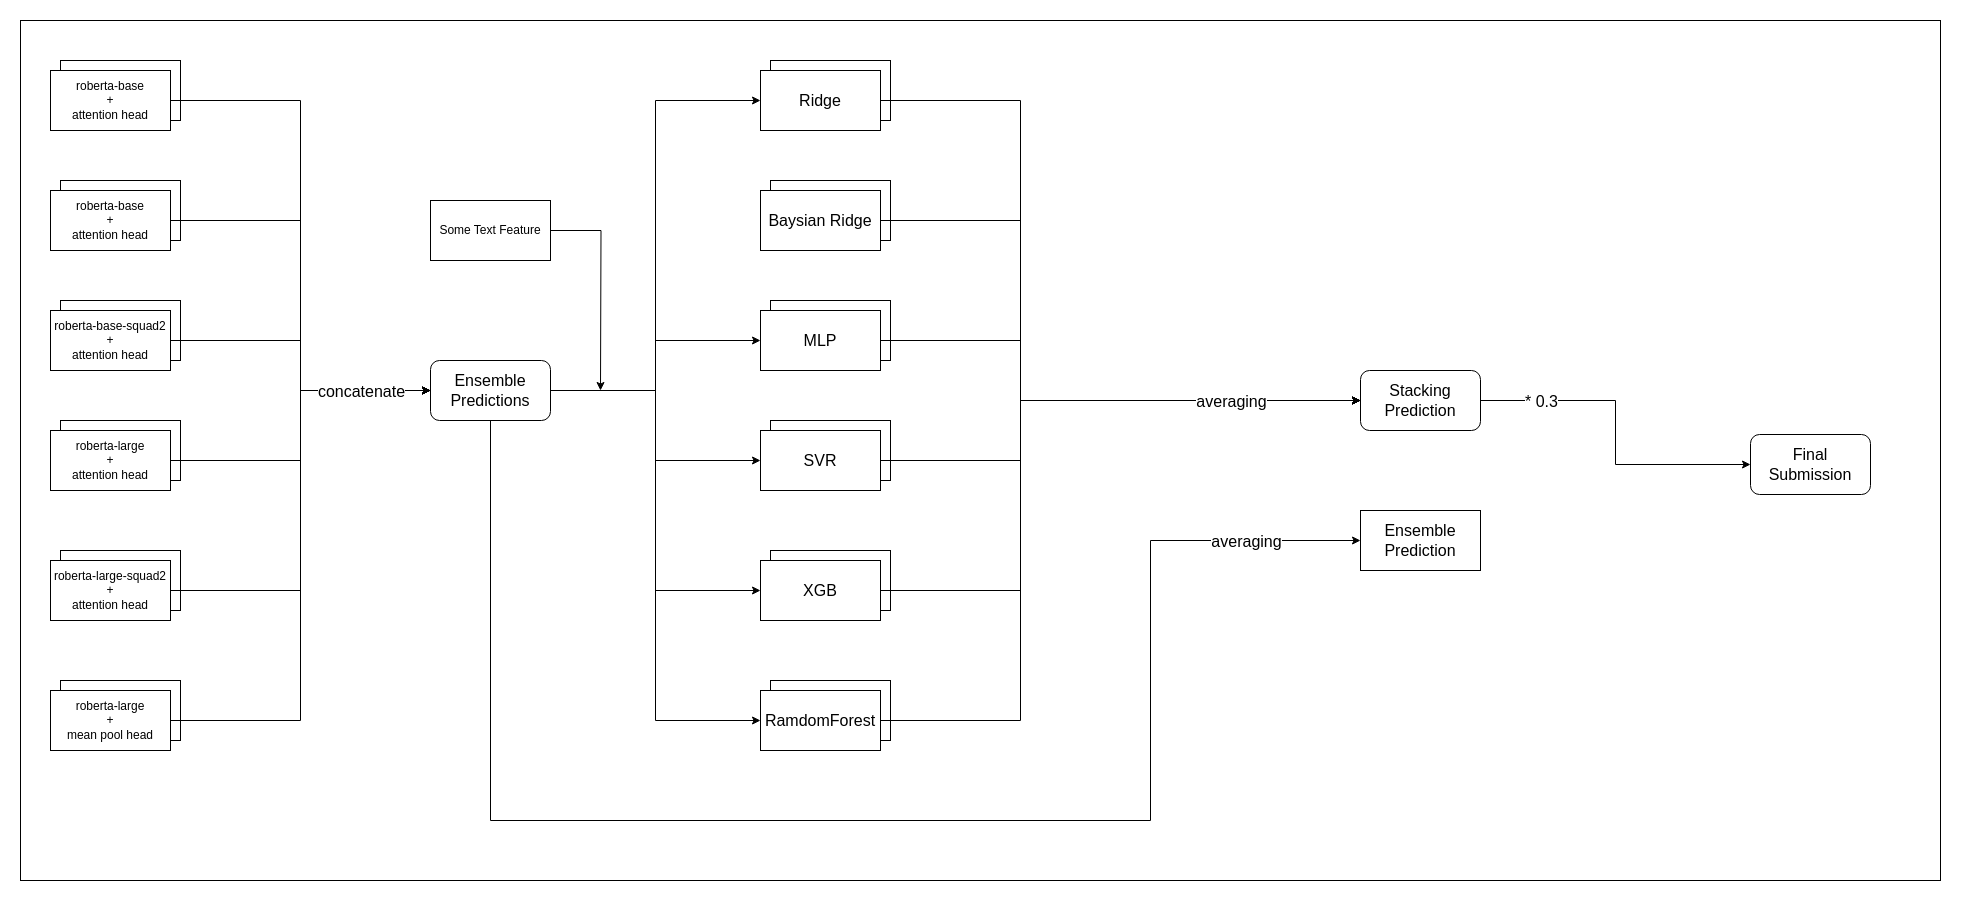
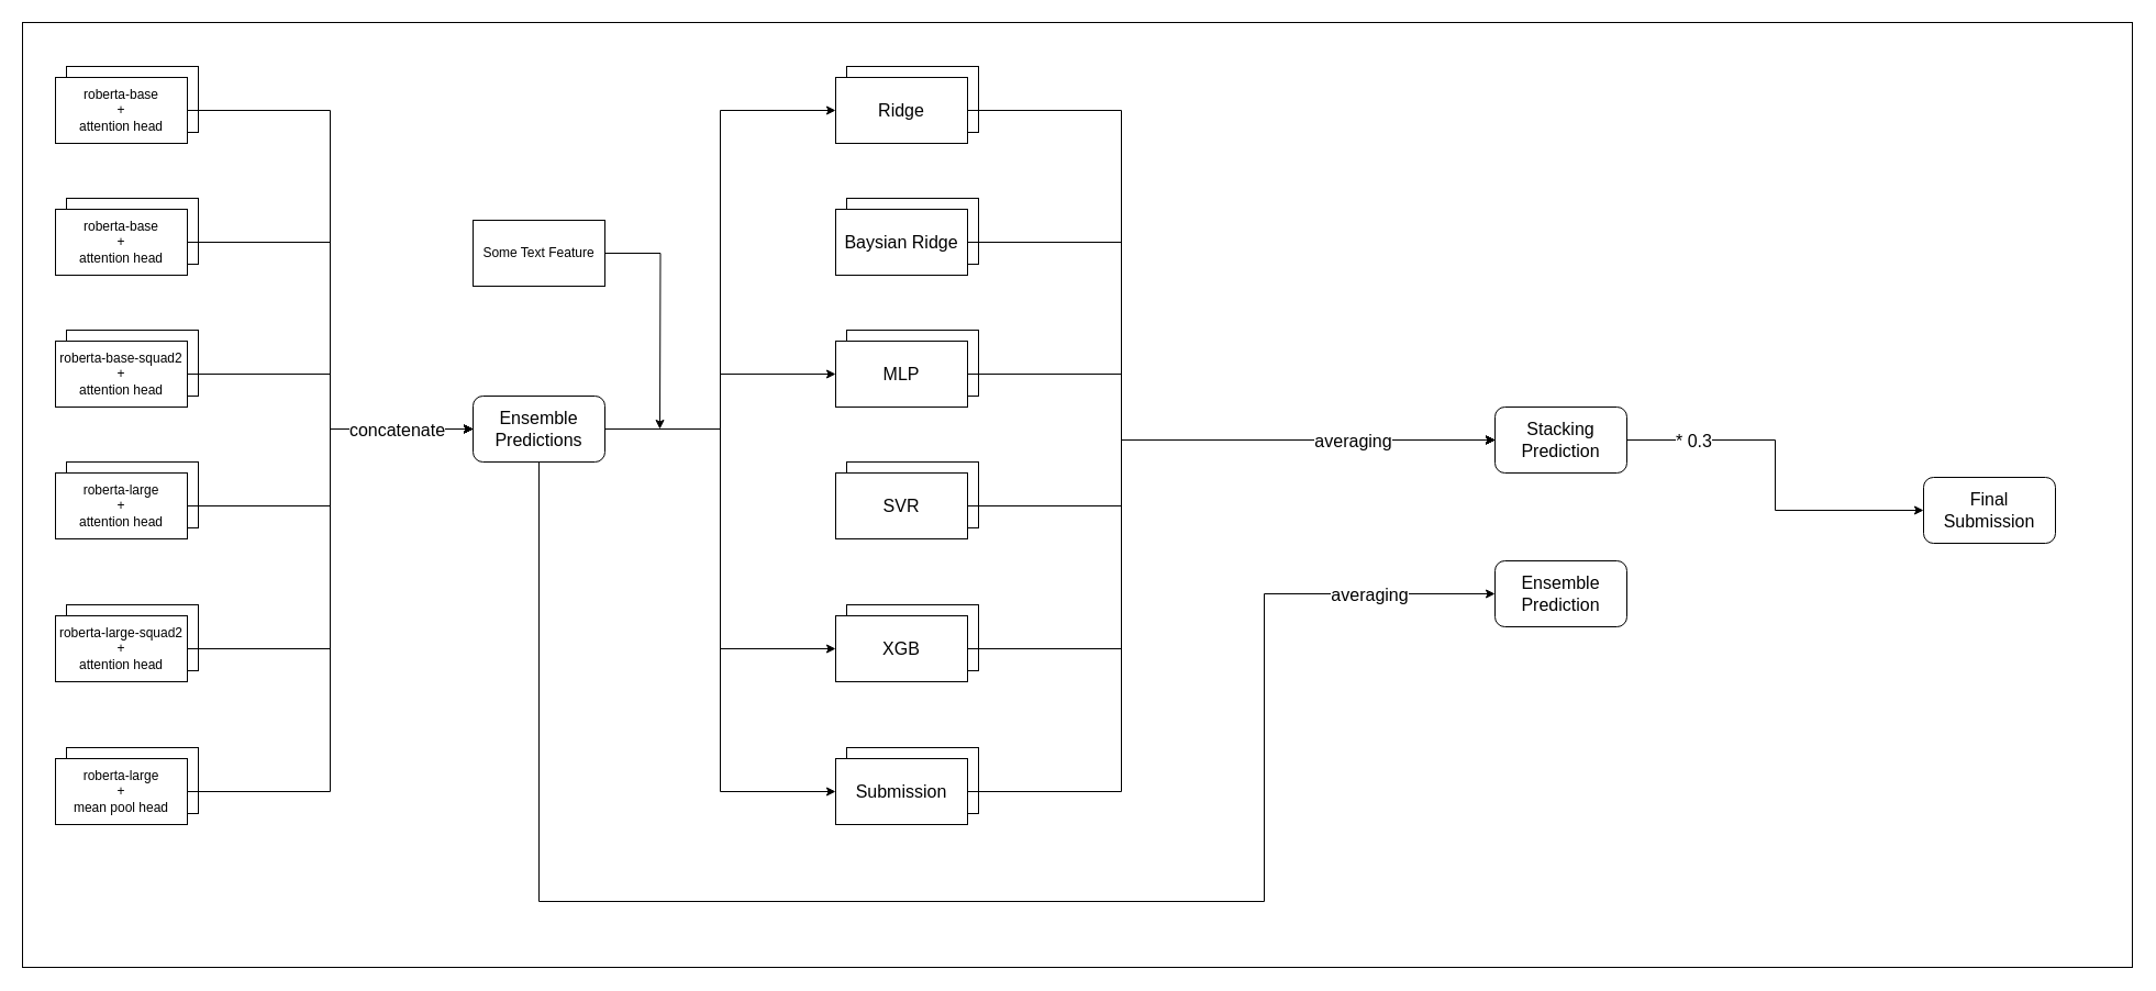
  <mxCell id="0" />
  <mxCell id="1" parent="0" />
  <mxCell id="2" value="" style="rounded=0;whiteSpace=wrap;html=1;fontSize=16;" parent="1" vertex="1"><mxGeometry x="20" width="1920" height="860" as="geometry" y="20" /></mxCell>
  <mxCell id="3" value="" style="rounded=0;whiteSpace=wrap;html=1;" parent="1" vertex="1"><mxGeometry x="60" y="60" width="120" height="60" as="geometry" /></mxCell>
  <mxCell id="4" value="" style="rounded=0;whiteSpace=wrap;html=1;" parent="1" vertex="1"><mxGeometry x="60" y="180" width="120" height="60" as="geometry" /></mxCell>
  <mxCell id="5" style="edgeStyle=orthogonalEdgeStyle;rounded=0;orthogonalLoop=1;jettySize=auto;html=1;entryX=0;entryY=0.5;entryDx=0;entryDy=0;" parent="1" source="6" target="29" edge="1"><mxGeometry relative="1" as="geometry" /></mxCell>
  <mxCell id="6" value="roberta-base&lt;br&gt;+&lt;br&gt;attention head" style="rounded=0;whiteSpace=wrap;html=1;" parent="1" vertex="1"><mxGeometry x="50" y="70" width="120" height="60" as="geometry" /></mxCell>
  <mxCell id="7" style="edgeStyle=orthogonalEdgeStyle;rounded=0;orthogonalLoop=1;jettySize=auto;html=1;entryX=0;entryY=0.5;entryDx=0;entryDy=0;" parent="1" source="8" target="29" edge="1"><mxGeometry relative="1" as="geometry" /></mxCell>
  <mxCell id="8" value="roberta-base&lt;br&gt;+&lt;br&gt;attention head" style="rounded=0;whiteSpace=wrap;html=1;" parent="1" vertex="1"><mxGeometry x="50" y="190" width="120" height="60" as="geometry" /></mxCell>
  <mxCell id="9" value="" style="rounded=0;whiteSpace=wrap;html=1;" parent="1" vertex="1"><mxGeometry x="60" y="300" width="120" height="60" as="geometry" /></mxCell>
  <mxCell id="10" style="edgeStyle=orthogonalEdgeStyle;rounded=0;orthogonalLoop=1;jettySize=auto;html=1;entryX=0;entryY=0.5;entryDx=0;entryDy=0;" parent="1" source="11" target="29" edge="1"><mxGeometry relative="1" as="geometry" /></mxCell>
  <mxCell id="11" value="roberta-base-squad2&lt;br&gt;+&lt;br&gt;attention head" style="rounded=0;whiteSpace=wrap;html=1;" parent="1" vertex="1"><mxGeometry x="50" y="310" width="120" height="60" as="geometry" /></mxCell>
  <mxCell id="12" value="" style="rounded=0;whiteSpace=wrap;html=1;" parent="1" vertex="1"><mxGeometry x="60" y="420" width="120" height="60" as="geometry" /></mxCell>
  <mxCell id="13" style="edgeStyle=orthogonalEdgeStyle;rounded=0;orthogonalLoop=1;jettySize=auto;html=1;entryX=0;entryY=0.5;entryDx=0;entryDy=0;" parent="1" source="14" target="29" edge="1"><mxGeometry relative="1" as="geometry" /></mxCell>
  <mxCell id="14" value="roberta-large&lt;br&gt;+&lt;br&gt;attention head" style="rounded=0;whiteSpace=wrap;html=1;" parent="1" vertex="1"><mxGeometry x="50" y="430" width="120" height="60" as="geometry" /></mxCell>
  <mxCell id="15" value="" style="rounded=0;whiteSpace=wrap;html=1;" parent="1" vertex="1"><mxGeometry x="60" y="550" width="120" height="60" as="geometry" /></mxCell>
  <mxCell id="16" style="edgeStyle=orthogonalEdgeStyle;rounded=0;orthogonalLoop=1;jettySize=auto;html=1;entryX=0;entryY=0.5;entryDx=0;entryDy=0;" parent="1" source="17" target="29" edge="1"><mxGeometry relative="1" as="geometry" /></mxCell>
  <mxCell id="17" value="roberta-large-squad2&lt;br&gt;+&lt;br&gt;attention head" style="rounded=0;whiteSpace=wrap;html=1;" parent="1" vertex="1"><mxGeometry x="50" y="560" width="120" height="60" as="geometry" /></mxCell>
  <mxCell id="18" value="" style="rounded=0;whiteSpace=wrap;html=1;" parent="1" vertex="1"><mxGeometry x="60" y="680" width="120" height="60" as="geometry" /></mxCell>
  <mxCell id="19" style="edgeStyle=orthogonalEdgeStyle;rounded=0;orthogonalLoop=1;jettySize=auto;html=1;entryX=0;entryY=0.5;entryDx=0;entryDy=0;" parent="1" source="21" target="29" edge="1"><mxGeometry relative="1" as="geometry" /></mxCell>
  <mxCell id="20" value="&lt;font style=&quot;font-size: 16px&quot;&gt;concatenate&lt;/font&gt;" style="edgeLabel;html=1;align=center;verticalAlign=middle;resizable=0;points=[];" parent="19" vertex="1" connectable="0"><mxGeometry x="0.797" y="-1" relative="1" as="geometry"><mxPoint x="-10" y="-1" as="offset" /></mxGeometry></mxCell>
  <mxCell id="21" value="roberta-large&lt;br&gt;+&lt;br&gt;mean pool head" style="rounded=0;whiteSpace=wrap;html=1;" parent="1" vertex="1"><mxGeometry x="50" y="690" width="120" height="60" as="geometry" /></mxCell>
  <mxCell id="22" style="edgeStyle=orthogonalEdgeStyle;rounded=0;orthogonalLoop=1;jettySize=auto;html=1;entryX=0;entryY=0.5;entryDx=0;entryDy=0;" parent="1" source="29" target="33" edge="1"><mxGeometry relative="1" as="geometry" /></mxCell>
  <mxCell id="23" style="edgeStyle=orthogonalEdgeStyle;rounded=0;orthogonalLoop=1;jettySize=auto;html=1;entryX=0;entryY=0.5;entryDx=0;entryDy=0;" parent="1" source="29" target="38" edge="1"><mxGeometry relative="1" as="geometry" /></mxCell>
- <mxCell id="24" style="edgeStyle=orthogonalEdgeStyle;rounded=0;orthogonalLoop=1;jettySize=auto;html=1;entryX=0;entryY=0.5;entryDx=0;entryDy=0;" parent="1" source="29" target="41" edge="1"><mxGeometry relative="1" as="geometry" /></mxCell>
  <mxCell id="25" style="edgeStyle=orthogonalEdgeStyle;rounded=0;orthogonalLoop=1;jettySize=auto;html=1;entryX=0;entryY=0.5;entryDx=0;entryDy=0;" parent="1" source="29" target="44" edge="1"><mxGeometry relative="1" as="geometry" /></mxCell>
  <mxCell id="26" style="edgeStyle=orthogonalEdgeStyle;rounded=0;orthogonalLoop=1;jettySize=auto;html=1;entryX=0;entryY=0.5;entryDx=0;entryDy=0;" parent="1" source="29" target="48" edge="1"><mxGeometry relative="1" as="geometry" /></mxCell>
  <mxCell id="27" style="edgeStyle=orthogonalEdgeStyle;rounded=0;orthogonalLoop=1;jettySize=auto;html=1;entryX=0;entryY=0.5;entryDx=0;entryDy=0;" parent="1" source="29" target="52" edge="1"><mxGeometry relative="1" as="geometry"><Array as="points"><mxPoint x="490" y="820" /><mxPoint x="1150" y="820" /><mxPoint x="1150" y="540" /></Array></mxGeometry></mxCell>
  <mxCell id="28" value="&lt;font style=&quot;font-size: 16px&quot;&gt;averaging&lt;/font&gt;" style="edgeLabel;html=1;align=center;verticalAlign=middle;resizable=0;points=[];" parent="27" vertex="1" connectable="0"><mxGeometry x="0.851" y="6" relative="1" as="geometry"><mxPoint y="6" as="offset" /></mxGeometry></mxCell>
  <mxCell id="29" value="&lt;font style=&quot;font-size: 16px&quot;&gt;Ensemble Predictions&lt;/font&gt;" style="rounded=1;whiteSpace=wrap;html=1;" parent="1" vertex="1"><mxGeometry x="430" y="360" width="120" height="60" as="geometry" /></mxCell>
  <mxCell id="30" value="" style="rounded=0;whiteSpace=wrap;html=1;" parent="1" vertex="1"><mxGeometry x="770" y="60" width="120" height="60" as="geometry" /></mxCell>
  <mxCell id="31" value="" style="rounded=0;whiteSpace=wrap;html=1;" parent="1" vertex="1"><mxGeometry x="770" y="180" width="120" height="60" as="geometry" /></mxCell>
  <mxCell id="32" style="edgeStyle=orthogonalEdgeStyle;rounded=0;orthogonalLoop=1;jettySize=auto;html=1;entryX=0;entryY=0.5;entryDx=0;entryDy=0;" parent="1" source="33" target="51" edge="1"><mxGeometry relative="1" as="geometry"><Array as="points"><mxPoint x="1020" y="100" /><mxPoint x="1020" y="400" /></Array></mxGeometry></mxCell>
  <mxCell id="33" value="Ridge" style="rounded=0;whiteSpace=wrap;html=1;fontSize=16;" parent="1" vertex="1"><mxGeometry x="760" y="70" width="120" height="60" as="geometry" /></mxCell>
  <mxCell id="34" style="edgeStyle=orthogonalEdgeStyle;rounded=0;orthogonalLoop=1;jettySize=auto;html=1;entryX=0;entryY=0.5;entryDx=0;entryDy=0;" parent="1" source="35" target="51" edge="1"><mxGeometry relative="1" as="geometry"><Array as="points"><mxPoint x="1020" y="220" /><mxPoint x="1020" y="400" /></Array></mxGeometry></mxCell>
  <mxCell id="35" value="Baysian Ridge" style="rounded=0;whiteSpace=wrap;html=1;fontSize=16;" parent="1" vertex="1"><mxGeometry x="760" y="190" width="120" height="60" as="geometry" /></mxCell>
  <mxCell id="36" value="" style="rounded=0;whiteSpace=wrap;html=1;" parent="1" vertex="1"><mxGeometry x="770" y="300" width="120" height="60" as="geometry" /></mxCell>
  <mxCell id="37" style="edgeStyle=orthogonalEdgeStyle;rounded=0;orthogonalLoop=1;jettySize=auto;html=1;entryX=0;entryY=0.5;entryDx=0;entryDy=0;" parent="1" source="38" target="51" edge="1"><mxGeometry relative="1" as="geometry"><Array as="points"><mxPoint x="1020" y="340" /><mxPoint x="1020" y="400" /></Array></mxGeometry></mxCell>
  <mxCell id="38" value="MLP" style="rounded=0;whiteSpace=wrap;html=1;fontSize=16;" parent="1" vertex="1"><mxGeometry x="760" y="310" width="120" height="60" as="geometry" /></mxCell>
  <mxCell id="39" value="" style="rounded=0;whiteSpace=wrap;html=1;" parent="1" vertex="1"><mxGeometry x="770" y="420" width="120" height="60" as="geometry" /></mxCell>
  <mxCell id="40" style="edgeStyle=orthogonalEdgeStyle;rounded=0;orthogonalLoop=1;jettySize=auto;html=1;entryX=0;entryY=0.5;entryDx=0;entryDy=0;" parent="1" source="41" target="51" edge="1"><mxGeometry relative="1" as="geometry"><Array as="points"><mxPoint x="1020" y="460" /><mxPoint x="1020" y="400" /></Array></mxGeometry></mxCell>
  <mxCell id="41" value="SVR" style="rounded=0;whiteSpace=wrap;html=1;fontSize=16;" parent="1" vertex="1"><mxGeometry x="760" y="430" width="120" height="60" as="geometry" /></mxCell>
  <mxCell id="42" value="" style="rounded=0;whiteSpace=wrap;html=1;" parent="1" vertex="1"><mxGeometry x="770" y="550" width="120" height="60" as="geometry" /></mxCell>
  <mxCell id="43" style="edgeStyle=orthogonalEdgeStyle;rounded=0;orthogonalLoop=1;jettySize=auto;html=1;entryX=0;entryY=0.5;entryDx=0;entryDy=0;" parent="1" source="44" target="51" edge="1"><mxGeometry relative="1" as="geometry"><Array as="points"><mxPoint x="1020" y="590" /><mxPoint x="1020" y="400" /></Array></mxGeometry></mxCell>
  <mxCell id="44" value="XGB" style="rounded=0;whiteSpace=wrap;html=1;fontSize=16;" parent="1" vertex="1"><mxGeometry x="760" y="560" width="120" height="60" as="geometry" /></mxCell>
  <mxCell id="45" value="" style="rounded=0;whiteSpace=wrap;html=1;" parent="1" vertex="1"><mxGeometry x="770" y="680" width="120" height="60" as="geometry" /></mxCell>
  <mxCell id="46" style="edgeStyle=orthogonalEdgeStyle;rounded=0;orthogonalLoop=1;jettySize=auto;html=1;entryX=0;entryY=0.5;entryDx=0;entryDy=0;" parent="1" source="48" target="51" edge="1"><mxGeometry relative="1" as="geometry"><Array as="points"><mxPoint x="1020" y="720" /><mxPoint x="1020" y="400" /></Array></mxGeometry></mxCell>
  <mxCell id="47" value="&lt;font style=&quot;font-size: 16px&quot;&gt;averaging&lt;/font&gt;" style="edgeLabel;html=1;align=center;verticalAlign=middle;resizable=0;points=[];" parent="46" vertex="1" connectable="0"><mxGeometry x="0.824" y="4" relative="1" as="geometry"><mxPoint x="-60" y="4" as="offset" /></mxGeometry></mxCell>
- <mxCell id="48" value="RamdomForest" style="rounded=0;whiteSpace=wrap;html=1;fontSize=16;" parent="1" vertex="1"><mxGeometry x="760" y="690" width="120" height="60" as="geometry" /></mxCell>
+ <mxCell id="48" value="Submission" style="rounded=0;whiteSpace=wrap;html=1;fontSize=16;" parent="1" vertex="1"><mxGeometry x="760" y="690" width="120" height="60" as="geometry" /></mxCell>
  <mxCell id="49" style="edgeStyle=orthogonalEdgeStyle;rounded=0;orthogonalLoop=1;jettySize=auto;html=1;entryX=0;entryY=0.5;entryDx=0;entryDy=0;" parent="1" source="51" target="53" edge="1"><mxGeometry relative="1" as="geometry" /></mxCell>
  <mxCell id="50" value="&lt;font style=&quot;font-size: 16px&quot;&gt;* 0.3&lt;/font&gt;" style="edgeLabel;html=1;align=center;verticalAlign=middle;resizable=0;points=[];" parent="49" vertex="1" connectable="0"><mxGeometry x="-0.639" relative="1" as="geometry"><mxPoint as="offset" /></mxGeometry></mxCell>
  <mxCell id="51" value="&lt;font style=&quot;font-size: 16px&quot;&gt;Stacking Prediction&lt;/font&gt;" style="rounded=1;whiteSpace=wrap;html=1;" parent="1" vertex="1"><mxGeometry x="1360" y="370" width="120" height="60" as="geometry" /></mxCell>
- <mxCell id="52" value="&lt;font style=&quot;font-size: 16px&quot;&gt;Ensemble Prediction&lt;/font&gt;" style="whiteSpace=wrap;html=1;rounded=0;" parent="1" vertex="1"><mxGeometry x="1360" y="510" width="120" height="60" as="geometry" /></mxCell>
+ <mxCell id="52" value="&lt;font style=&quot;font-size: 16px&quot;&gt;Ensemble Prediction&lt;/font&gt;" style="rounded=1;whiteSpace=wrap;html=1;" parent="1" vertex="1"><mxGeometry x="1360" y="510" width="120" height="60" as="geometry" /></mxCell>
  <mxCell id="53" value="&lt;font style=&quot;font-size: 16px&quot;&gt;Final Submission&lt;/font&gt;" style="rounded=1;whiteSpace=wrap;html=1;" parent="1" vertex="1"><mxGeometry x="1750" y="434" width="120" height="60" as="geometry" /></mxCell>
  <mxCell id="54" style="edgeStyle=orthogonalEdgeStyle;rounded=0;orthogonalLoop=1;jettySize=auto;html=1;" edge="1" parent="1" source="55"><mxGeometry relative="1" as="geometry"><mxPoint x="600" y="390" as="targetPoint" /></mxGeometry></mxCell>
  <mxCell id="55" value="Some Text Feature" style="rounded=0;whiteSpace=wrap;html=1;" vertex="1" parent="1"><mxGeometry x="430" y="200" width="120" height="60" as="geometry" /></mxCell>
